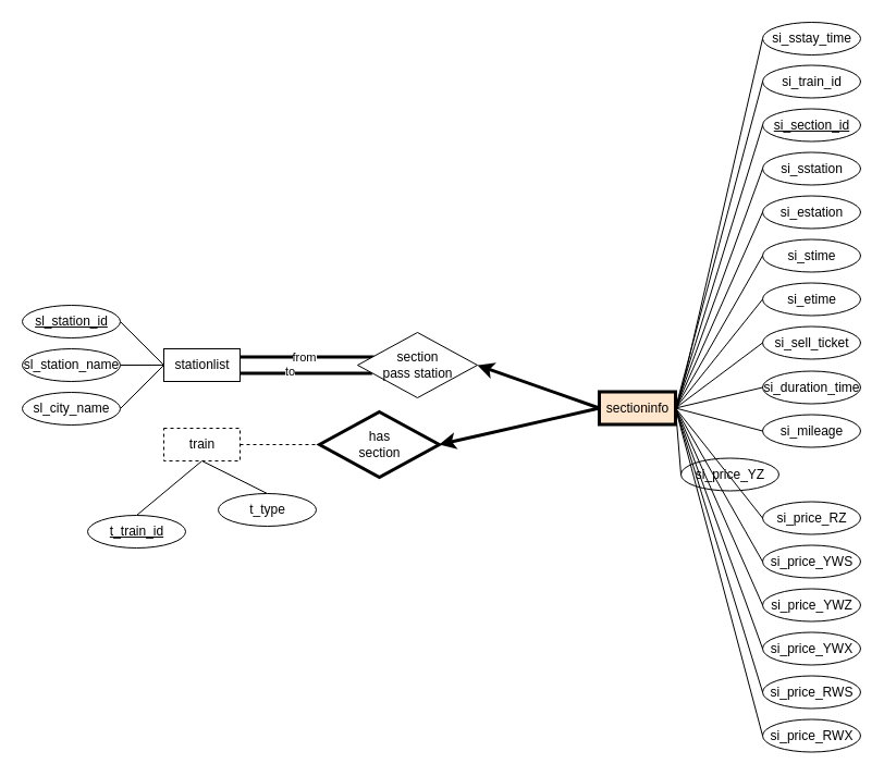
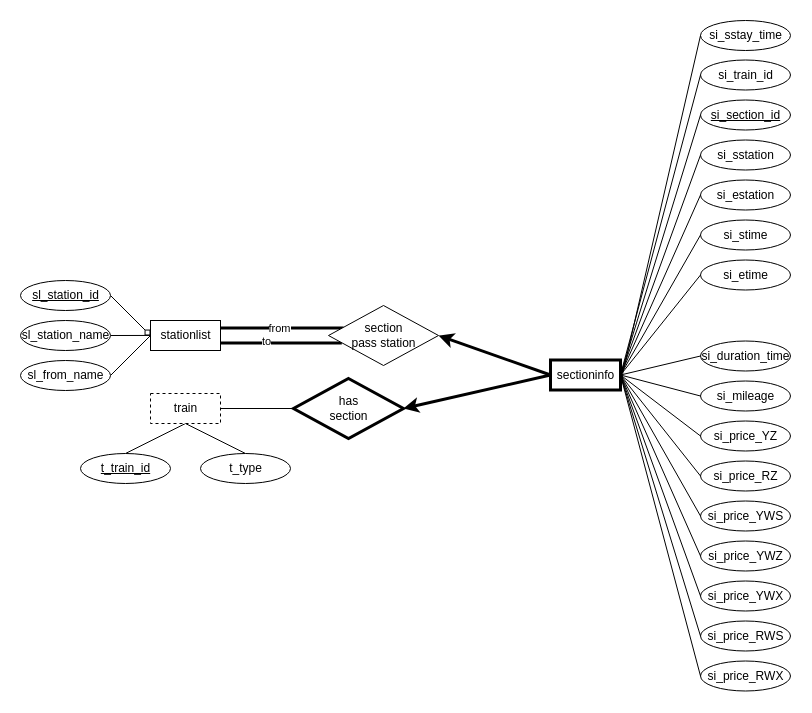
  <mxCell id="0" />
  <mxCell id="1" parent="0" />
  <mxCell id="2" style="edgeStyle=none;rounded=0;orthogonalLoop=1;jettySize=auto;html=1;exitX=1;exitY=0.25;exitDx=0;exitDy=0;entryX=0.137;entryY=0.375;entryDx=0;entryDy=0;entryPerimeter=0;endArrow=none;endFill=0;strokeWidth=3;" parent="1" source="6" target="46" edge="1"><mxGeometry relative="1" as="geometry" /></mxCell>
  <mxCell id="3" value="from" style="edgeLabel;html=1;align=center;verticalAlign=middle;resizable=0;points=[];" parent="2" vertex="1" connectable="0"><mxGeometry x="-0.056" y="1" relative="1" as="geometry"><mxPoint y="1" as="offset" /></mxGeometry></mxCell>
  <mxCell id="4" style="edgeStyle=none;rounded=0;orthogonalLoop=1;jettySize=auto;html=1;exitX=1;exitY=0.75;exitDx=0;exitDy=0;entryX=0.121;entryY=0.625;entryDx=0;entryDy=0;entryPerimeter=0;endArrow=none;endFill=0;strokeWidth=3;" parent="1" source="6" target="46" edge="1"><mxGeometry relative="1" as="geometry" /></mxCell>
  <mxCell id="5" value="to" style="edgeLabel;html=1;align=center;verticalAlign=middle;resizable=0;points=[];" parent="4" vertex="1" connectable="0"><mxGeometry x="-0.256" y="2" relative="1" as="geometry"><mxPoint as="offset" /></mxGeometry></mxCell>
  <mxCell id="6" value="stationlist" style="html=1;dashed=0;whitespace=wrap;" parent="1" vertex="1"><mxGeometry x="150" y="320" width="70" height="30" as="geometry" /></mxCell>
- <mxCell id="7" style="edgeStyle=none;rounded=0;orthogonalLoop=1;jettySize=auto;html=1;exitX=1;exitY=0.5;exitDx=0;exitDy=0;entryX=0;entryY=0.5;entryDx=0;entryDy=0;endArrow=none;endFill=0;" parent="1" source="8" target="6" edge="1"><mxGeometry relative="1" as="geometry" /></mxCell>
+ <mxCell id="7" style="edgeStyle=none;rounded=0;orthogonalLoop=1;jettySize=auto;html=1;exitX=1;exitY=0.5;exitDx=0;exitDy=0;entryX=0;entryY=0.5;entryDx=0;entryDy=0;endArrow=diamond;endFill=0;" parent="1" source="8" target="6" edge="1"><mxGeometry relative="1" as="geometry" /></mxCell>
  <mxCell id="8" value="&lt;u&gt;sl_station_id&lt;/u&gt;" style="shape=ellipse;html=1;dashed=0;whitespace=wrap;perimeter=ellipsePerimeter;" parent="1" vertex="1"><mxGeometry x="20" y="280" width="90" height="30" as="geometry" /></mxCell>
  <mxCell id="9" style="edgeStyle=none;rounded=0;orthogonalLoop=1;jettySize=auto;html=1;exitX=1;exitY=0.5;exitDx=0;exitDy=0;endArrow=none;endFill=0;" parent="1" source="10" edge="1"><mxGeometry relative="1" as="geometry"><mxPoint x="150" y="334.944" as="targetPoint" /></mxGeometry></mxCell>
  <mxCell id="10" value="sl_station_name" style="shape=ellipse;html=1;dashed=0;whitespace=wrap;perimeter=ellipsePerimeter;" parent="1" vertex="1"><mxGeometry x="20" y="320" width="90" height="30" as="geometry" /></mxCell>
  <mxCell id="11" style="edgeStyle=none;rounded=0;orthogonalLoop=1;jettySize=auto;html=1;exitX=1;exitY=0.5;exitDx=0;exitDy=0;entryX=0;entryY=0.5;entryDx=0;entryDy=0;endArrow=none;endFill=0;" parent="1" source="12" target="6" edge="1"><mxGeometry relative="1" as="geometry" /></mxCell>
- <mxCell id="12" value="sl_city_name" style="shape=ellipse;html=1;dashed=0;whitespace=wrap;perimeter=ellipsePerimeter;" parent="1" vertex="1"><mxGeometry x="20" y="360" width="90" height="30" as="geometry" /></mxCell>
+ <mxCell id="12" value="sl_from_name" style="shape=ellipse;html=1;dashed=0;whitespace=wrap;perimeter=ellipsePerimeter;" parent="1" vertex="1"><mxGeometry x="20" y="360" width="90" height="30" as="geometry" /></mxCell>
  <mxCell id="13" style="edgeStyle=none;rounded=0;orthogonalLoop=1;jettySize=auto;html=1;exitX=0;exitY=0.5;exitDx=0;exitDy=0;entryX=1;entryY=0.5;entryDx=0;entryDy=0;endArrow=classic;endFill=1;strokeWidth=3;startArrow=none;startFill=0;" parent="1" source="14" target="53" edge="1"><mxGeometry relative="1" as="geometry" /></mxCell>
- <mxCell id="14" value="sectioninfo" style="html=1;dashed=0;whitespace=wrap;strokeWidth=3;fillColor=#ffe6cc;" parent="1" vertex="1"><mxGeometry x="550" y="359.5" width="70" height="30" as="geometry" /></mxCell>
+ <mxCell id="14" value="sectioninfo" style="html=1;dashed=0;whitespace=wrap;strokeWidth=3;" parent="1" vertex="1"><mxGeometry x="550" y="359.5" width="70" height="30" as="geometry" /></mxCell>
  <mxCell id="15" style="edgeStyle=none;rounded=0;orthogonalLoop=1;jettySize=auto;html=1;exitX=0;exitY=0.5;exitDx=0;exitDy=0;endArrow=none;endFill=0;strokeWidth=1;entryX=1;entryY=0.5;entryDx=0;entryDy=0;" parent="1" source="16" target="14" edge="1"><mxGeometry relative="1" as="geometry"><mxPoint x="660" y="455.5" as="targetPoint" /></mxGeometry></mxCell>
  <mxCell id="16" value="si_etime" style="shape=ellipse;html=1;dashed=0;whitespace=wrap;perimeter=ellipsePerimeter;" parent="1" vertex="1"><mxGeometry x="700" y="259.5" width="90" height="30" as="geometry" /></mxCell>
  <mxCell id="17" style="edgeStyle=none;rounded=0;orthogonalLoop=1;jettySize=auto;html=1;exitX=0;exitY=0.5;exitDx=0;exitDy=0;entryX=1;entryY=0.5;entryDx=0;entryDy=0;endArrow=none;endFill=0;strokeWidth=1;" parent="1" source="18" target="14" edge="1"><mxGeometry relative="1" as="geometry" /></mxCell>
  <mxCell id="18" value="si_duration_time" style="shape=ellipse;html=1;dashed=0;whitespace=wrap;perimeter=ellipsePerimeter;" parent="1" vertex="1"><mxGeometry x="700" y="340.5" width="90" height="30" as="geometry" /></mxCell>
  <mxCell id="19" style="edgeStyle=none;rounded=0;orthogonalLoop=1;jettySize=auto;html=1;exitX=0;exitY=0.5;exitDx=0;exitDy=0;entryX=1;entryY=0.5;entryDx=0;entryDy=0;endArrow=none;endFill=0;strokeWidth=1;" parent="1" source="20" target="14" edge="1"><mxGeometry relative="1" as="geometry" /></mxCell>
  <mxCell id="20" value="si_mileage" style="shape=ellipse;html=1;dashed=0;whitespace=wrap;perimeter=ellipsePerimeter;" parent="1" vertex="1"><mxGeometry x="700" y="380.5" width="90" height="30" as="geometry" /></mxCell>
  <mxCell id="21" style="edgeStyle=none;rounded=0;orthogonalLoop=1;jettySize=auto;html=1;exitX=0;exitY=0.5;exitDx=0;exitDy=0;entryX=1;entryY=0.5;entryDx=0;entryDy=0;endArrow=none;endFill=0;strokeWidth=1;" parent="1" source="22" target="14" edge="1"><mxGeometry relative="1" as="geometry" /></mxCell>
- <mxCell id="22" value="si_price_YZ" style="shape=ellipse;html=1;dashed=0;whitespace=wrap;perimeter=ellipsePerimeter;" parent="1" vertex="1"><mxGeometry x="625" y="420.5" width="90" height="30" as="geometry" /></mxCell>
+ <mxCell id="22" value="si_price_YZ" style="shape=ellipse;html=1;dashed=0;whitespace=wrap;perimeter=ellipsePerimeter;" parent="1" vertex="1"><mxGeometry x="700" y="420.5" width="90" height="30" as="geometry" /></mxCell>
  <mxCell id="23" style="edgeStyle=none;rounded=0;orthogonalLoop=1;jettySize=auto;html=1;exitX=0;exitY=0.5;exitDx=0;exitDy=0;endArrow=none;endFill=0;strokeWidth=1;entryX=1;entryY=0.5;entryDx=0;entryDy=0;" parent="1" source="24" target="14" edge="1"><mxGeometry relative="1" as="geometry" /></mxCell>
  <mxCell id="24" value="si_price_RZ" style="shape=ellipse;html=1;dashed=0;whitespace=wrap;perimeter=ellipsePerimeter;" parent="1" vertex="1"><mxGeometry x="700" y="460.5" width="90" height="30" as="geometry" /></mxCell>
  <mxCell id="25" style="edgeStyle=none;rounded=0;orthogonalLoop=1;jettySize=auto;html=1;exitX=0;exitY=0.5;exitDx=0;exitDy=0;entryX=1;entryY=0.5;entryDx=0;entryDy=0;endArrow=none;endFill=0;strokeWidth=1;" parent="1" source="26" target="14" edge="1"><mxGeometry relative="1" as="geometry" /></mxCell>
  <mxCell id="26" value="si_price_YWS" style="shape=ellipse;html=1;dashed=0;whitespace=wrap;perimeter=ellipsePerimeter;" parent="1" vertex="1"><mxGeometry x="700" y="500.5" width="90" height="30" as="geometry" /></mxCell>
  <mxCell id="27" style="edgeStyle=none;rounded=0;orthogonalLoop=1;jettySize=auto;html=1;exitX=0;exitY=0.5;exitDx=0;exitDy=0;entryX=1;entryY=0.5;entryDx=0;entryDy=0;endArrow=none;endFill=0;strokeWidth=1;" parent="1" source="28" target="14" edge="1"><mxGeometry relative="1" as="geometry" /></mxCell>
  <mxCell id="28" value="si_price_YWZ" style="shape=ellipse;html=1;dashed=0;whitespace=wrap;perimeter=ellipsePerimeter;" parent="1" vertex="1"><mxGeometry x="700" y="540.5" width="90" height="30" as="geometry" /></mxCell>
  <mxCell id="29" style="edgeStyle=none;rounded=0;orthogonalLoop=1;jettySize=auto;html=1;exitX=0;exitY=0.5;exitDx=0;exitDy=0;endArrow=none;endFill=0;strokeWidth=1;entryX=1;entryY=0.5;entryDx=0;entryDy=0;" parent="1" source="30" target="14" edge="1"><mxGeometry relative="1" as="geometry"><mxPoint x="660" y="465.5" as="targetPoint" /></mxGeometry></mxCell>
  <mxCell id="30" value="si_price_YWX" style="shape=ellipse;html=1;dashed=0;whitespace=wrap;perimeter=ellipsePerimeter;" parent="1" vertex="1"><mxGeometry x="700" y="580.5" width="90" height="30" as="geometry" /></mxCell>
  <mxCell id="31" style="edgeStyle=none;rounded=0;orthogonalLoop=1;jettySize=auto;html=1;exitX=0;exitY=0.5;exitDx=0;exitDy=0;endArrow=none;endFill=0;strokeWidth=1;entryX=1;entryY=0.5;entryDx=0;entryDy=0;" parent="1" source="32" target="14" edge="1"><mxGeometry relative="1" as="geometry"><mxPoint x="660" y="465.5" as="targetPoint" /></mxGeometry></mxCell>
  <mxCell id="32" value="si_price_RWS" style="shape=ellipse;html=1;dashed=0;whitespace=wrap;perimeter=ellipsePerimeter;" parent="1" vertex="1"><mxGeometry x="700" y="620.5" width="90" height="30" as="geometry" /></mxCell>
  <mxCell id="33" style="edgeStyle=none;rounded=0;orthogonalLoop=1;jettySize=auto;html=1;entryX=1;entryY=0.5;entryDx=0;entryDy=0;endArrow=none;endFill=0;strokeWidth=1;exitX=0;exitY=0.5;exitDx=0;exitDy=0;" parent="1" source="34" target="14" edge="1"><mxGeometry relative="1" as="geometry" /></mxCell>
  <mxCell id="34" value="si_train_id" style="shape=ellipse;html=1;dashed=0;whitespace=wrap;perimeter=ellipsePerimeter;" parent="1" vertex="1"><mxGeometry x="700" y="59.5" width="90" height="30" as="geometry" /></mxCell>
  <mxCell id="35" style="edgeStyle=none;rounded=0;orthogonalLoop=1;jettySize=auto;html=1;exitX=0;exitY=0.5;exitDx=0;exitDy=0;endArrow=none;endFill=0;strokeWidth=1;entryX=1;entryY=0.5;entryDx=0;entryDy=0;" parent="1" source="36" target="14" edge="1"><mxGeometry relative="1" as="geometry"><mxPoint x="660" y="445.5" as="targetPoint" /></mxGeometry></mxCell>
  <mxCell id="36" value="&lt;u&gt;si_section_id&lt;/u&gt;" style="shape=ellipse;html=1;dashed=0;whitespace=wrap;perimeter=ellipsePerimeter;" parent="1" vertex="1"><mxGeometry x="700" y="99.5" width="90" height="30" as="geometry" /></mxCell>
  <mxCell id="37" style="edgeStyle=none;rounded=0;orthogonalLoop=1;jettySize=auto;html=1;exitX=0;exitY=0.5;exitDx=0;exitDy=0;endArrow=none;endFill=0;strokeWidth=1;entryX=1;entryY=0.5;entryDx=0;entryDy=0;" parent="1" source="38" target="14" edge="1"><mxGeometry relative="1" as="geometry"><mxPoint x="660" y="445.5" as="targetPoint" /></mxGeometry></mxCell>
  <mxCell id="38" value="si_sstation" style="shape=ellipse;html=1;dashed=0;whitespace=wrap;perimeter=ellipsePerimeter;" parent="1" vertex="1"><mxGeometry x="700" y="139.5" width="90" height="30" as="geometry" /></mxCell>
  <mxCell id="39" style="edgeStyle=none;rounded=0;orthogonalLoop=1;jettySize=auto;html=1;exitX=0;exitY=0.5;exitDx=0;exitDy=0;entryX=1;entryY=0.5;entryDx=0;entryDy=0;endArrow=none;endFill=0;strokeWidth=1;" parent="1" source="40" target="14" edge="1"><mxGeometry relative="1" as="geometry" /></mxCell>
  <mxCell id="40" value="si_estation" style="shape=ellipse;html=1;dashed=0;whitespace=wrap;perimeter=ellipsePerimeter;" parent="1" vertex="1"><mxGeometry x="700" y="179.5" width="90" height="30" as="geometry" /></mxCell>
  <mxCell id="41" style="edgeStyle=none;rounded=0;orthogonalLoop=1;jettySize=auto;html=1;exitX=0;exitY=0.5;exitDx=0;exitDy=0;entryX=1;entryY=0.5;entryDx=0;entryDy=0;endArrow=none;endFill=0;strokeWidth=1;" parent="1" source="42" target="14" edge="1"><mxGeometry relative="1" as="geometry" /></mxCell>
  <mxCell id="42" value="si_stime" style="shape=ellipse;html=1;dashed=0;whitespace=wrap;perimeter=ellipsePerimeter;" parent="1" vertex="1"><mxGeometry x="700" y="219.5" width="90" height="30" as="geometry" /></mxCell>
  <mxCell id="43" style="edgeStyle=none;rounded=0;orthogonalLoop=1;jettySize=auto;html=1;exitX=0;exitY=0.5;exitDx=0;exitDy=0;endArrow=none;endFill=0;strokeWidth=1;entryX=1;entryY=0.5;entryDx=0;entryDy=0;" parent="1" source="44" target="14" edge="1"><mxGeometry relative="1" as="geometry"><mxPoint x="660" y="465.5" as="targetPoint" /></mxGeometry></mxCell>
  <mxCell id="44" value="si_price_RWX" style="shape=ellipse;html=1;dashed=0;whitespace=wrap;perimeter=ellipsePerimeter;" parent="1" vertex="1"><mxGeometry x="700" y="660.5" width="90" height="30" as="geometry" /></mxCell>
  <mxCell id="45" style="edgeStyle=none;rounded=0;orthogonalLoop=1;jettySize=auto;html=1;exitX=1;exitY=0.5;exitDx=0;exitDy=0;entryX=0;entryY=0.5;entryDx=0;entryDy=0;endArrow=none;endFill=0;strokeWidth=3;startArrow=classic;startFill=1;" parent="1" source="46" target="14" edge="1"><mxGeometry relative="1" as="geometry" /></mxCell>
  <mxCell id="46" value="section&lt;br&gt;pass station" style="shape=rhombus;html=1;dashed=0;whitespace=wrap;perimeter=rhombusPerimeter;" parent="1" vertex="1"><mxGeometry x="328" y="305" width="110" height="60" as="geometry" /></mxCell>
  <mxCell id="47" style="rounded=0;orthogonalLoop=1;jettySize=auto;html=1;exitX=0.5;exitY=0;exitDx=0;exitDy=0;entryX=0.5;entryY=1;entryDx=0;entryDy=0;endArrow=none;endFill=0;" parent="1" source="48" target="52" edge="1"><mxGeometry relative="1" as="geometry" /></mxCell>
- <mxCell id="48" value="&lt;u&gt;t_train_id&lt;/u&gt;" style="shape=ellipse;html=1;dashed=0;whitespace=wrap;perimeter=ellipsePerimeter;" parent="1" vertex="1"><mxGeometry x="80" y="473" width="90" height="30" as="geometry" /></mxCell>
+ <mxCell id="48" value="&lt;u&gt;t_train_id&lt;/u&gt;" style="shape=ellipse;html=1;dashed=0;whitespace=wrap;perimeter=ellipsePerimeter;" parent="1" vertex="1"><mxGeometry x="80" y="453" width="90" height="30" as="geometry" /></mxCell>
  <mxCell id="49" style="edgeStyle=none;rounded=0;orthogonalLoop=1;jettySize=auto;html=1;exitX=0.5;exitY=0;exitDx=0;exitDy=0;entryX=0.5;entryY=1;entryDx=0;entryDy=0;endArrow=none;endFill=0;" parent="1" source="50" target="52" edge="1"><mxGeometry relative="1" as="geometry" /></mxCell>
  <mxCell id="50" value="t_type" style="shape=ellipse;html=1;dashed=0;whitespace=wrap;perimeter=ellipsePerimeter;" parent="1" vertex="1"><mxGeometry x="200" y="453" width="90" height="30" as="geometry" /></mxCell>
- <mxCell id="51" style="edgeStyle=none;rounded=0;orthogonalLoop=1;jettySize=auto;html=1;exitX=1;exitY=0.5;exitDx=0;exitDy=0;entryX=0;entryY=0.5;entryDx=0;entryDy=0;endArrow=none;endFill=0;dashed=1;" parent="1" source="52" target="53" edge="1"><mxGeometry relative="1" as="geometry"><mxPoint x="290" y="408" as="targetPoint" /></mxGeometry></mxCell>
+ <mxCell id="51" style="edgeStyle=none;rounded=0;orthogonalLoop=1;jettySize=auto;html=1;exitX=1;exitY=0.5;exitDx=0;exitDy=0;entryX=0;entryY=0.5;entryDx=0;entryDy=0;endArrow=none;endFill=0;" parent="1" source="52" target="53" edge="1"><mxGeometry relative="1" as="geometry"><mxPoint x="290" y="408" as="targetPoint" /></mxGeometry></mxCell>
  <mxCell id="52" value="train" style="html=1;dashed=1;whitespace=wrap;" parent="1" vertex="1"><mxGeometry x="150" y="393" width="70" height="30" as="geometry" /></mxCell>
  <mxCell id="53" value="has&lt;br&gt;section" style="shape=rhombus;html=1;dashed=0;whitespace=wrap;perimeter=rhombusPerimeter;strokeWidth=3;" parent="1" vertex="1"><mxGeometry x="293" y="378" width="110" height="60" as="geometry" /></mxCell>
- <mxCell id="54" style="edgeStyle=none;rounded=0;orthogonalLoop=1;jettySize=auto;html=1;exitX=0;exitY=0.5;exitDx=0;exitDy=0;entryX=1;entryY=0.5;entryDx=0;entryDy=0;endArrow=none;endFill=0;" parent="1" source="55" target="14" edge="1"><mxGeometry relative="1" as="geometry" /></mxCell>
- <mxCell id="55" value="si_sell_ticket" style="shape=ellipse;html=1;dashed=0;whitespace=wrap;perimeter=ellipsePerimeter;" parent="1" vertex="1"><mxGeometry x="700" y="299.5" width="90" height="30" as="geometry" /></mxCell>
  <mxCell id="56" value="si_sstay_time" style="shape=ellipse;html=1;dashed=0;whitespace=wrap;perimeter=ellipsePerimeter;" vertex="1" parent="1"><mxGeometry x="700" y="20" width="90" height="30" as="geometry" /></mxCell>
  <mxCell id="57" style="edgeStyle=none;rounded=0;orthogonalLoop=1;jettySize=auto;html=1;endArrow=none;endFill=0;strokeWidth=1;exitX=0;exitY=0.5;exitDx=0;exitDy=0;" edge="1" parent="1" source="56"><mxGeometry relative="1" as="geometry"><mxPoint x="710" y="84.5" as="sourcePoint" /><mxPoint x="622" y="374" as="targetPoint" /></mxGeometry></mxCell>
